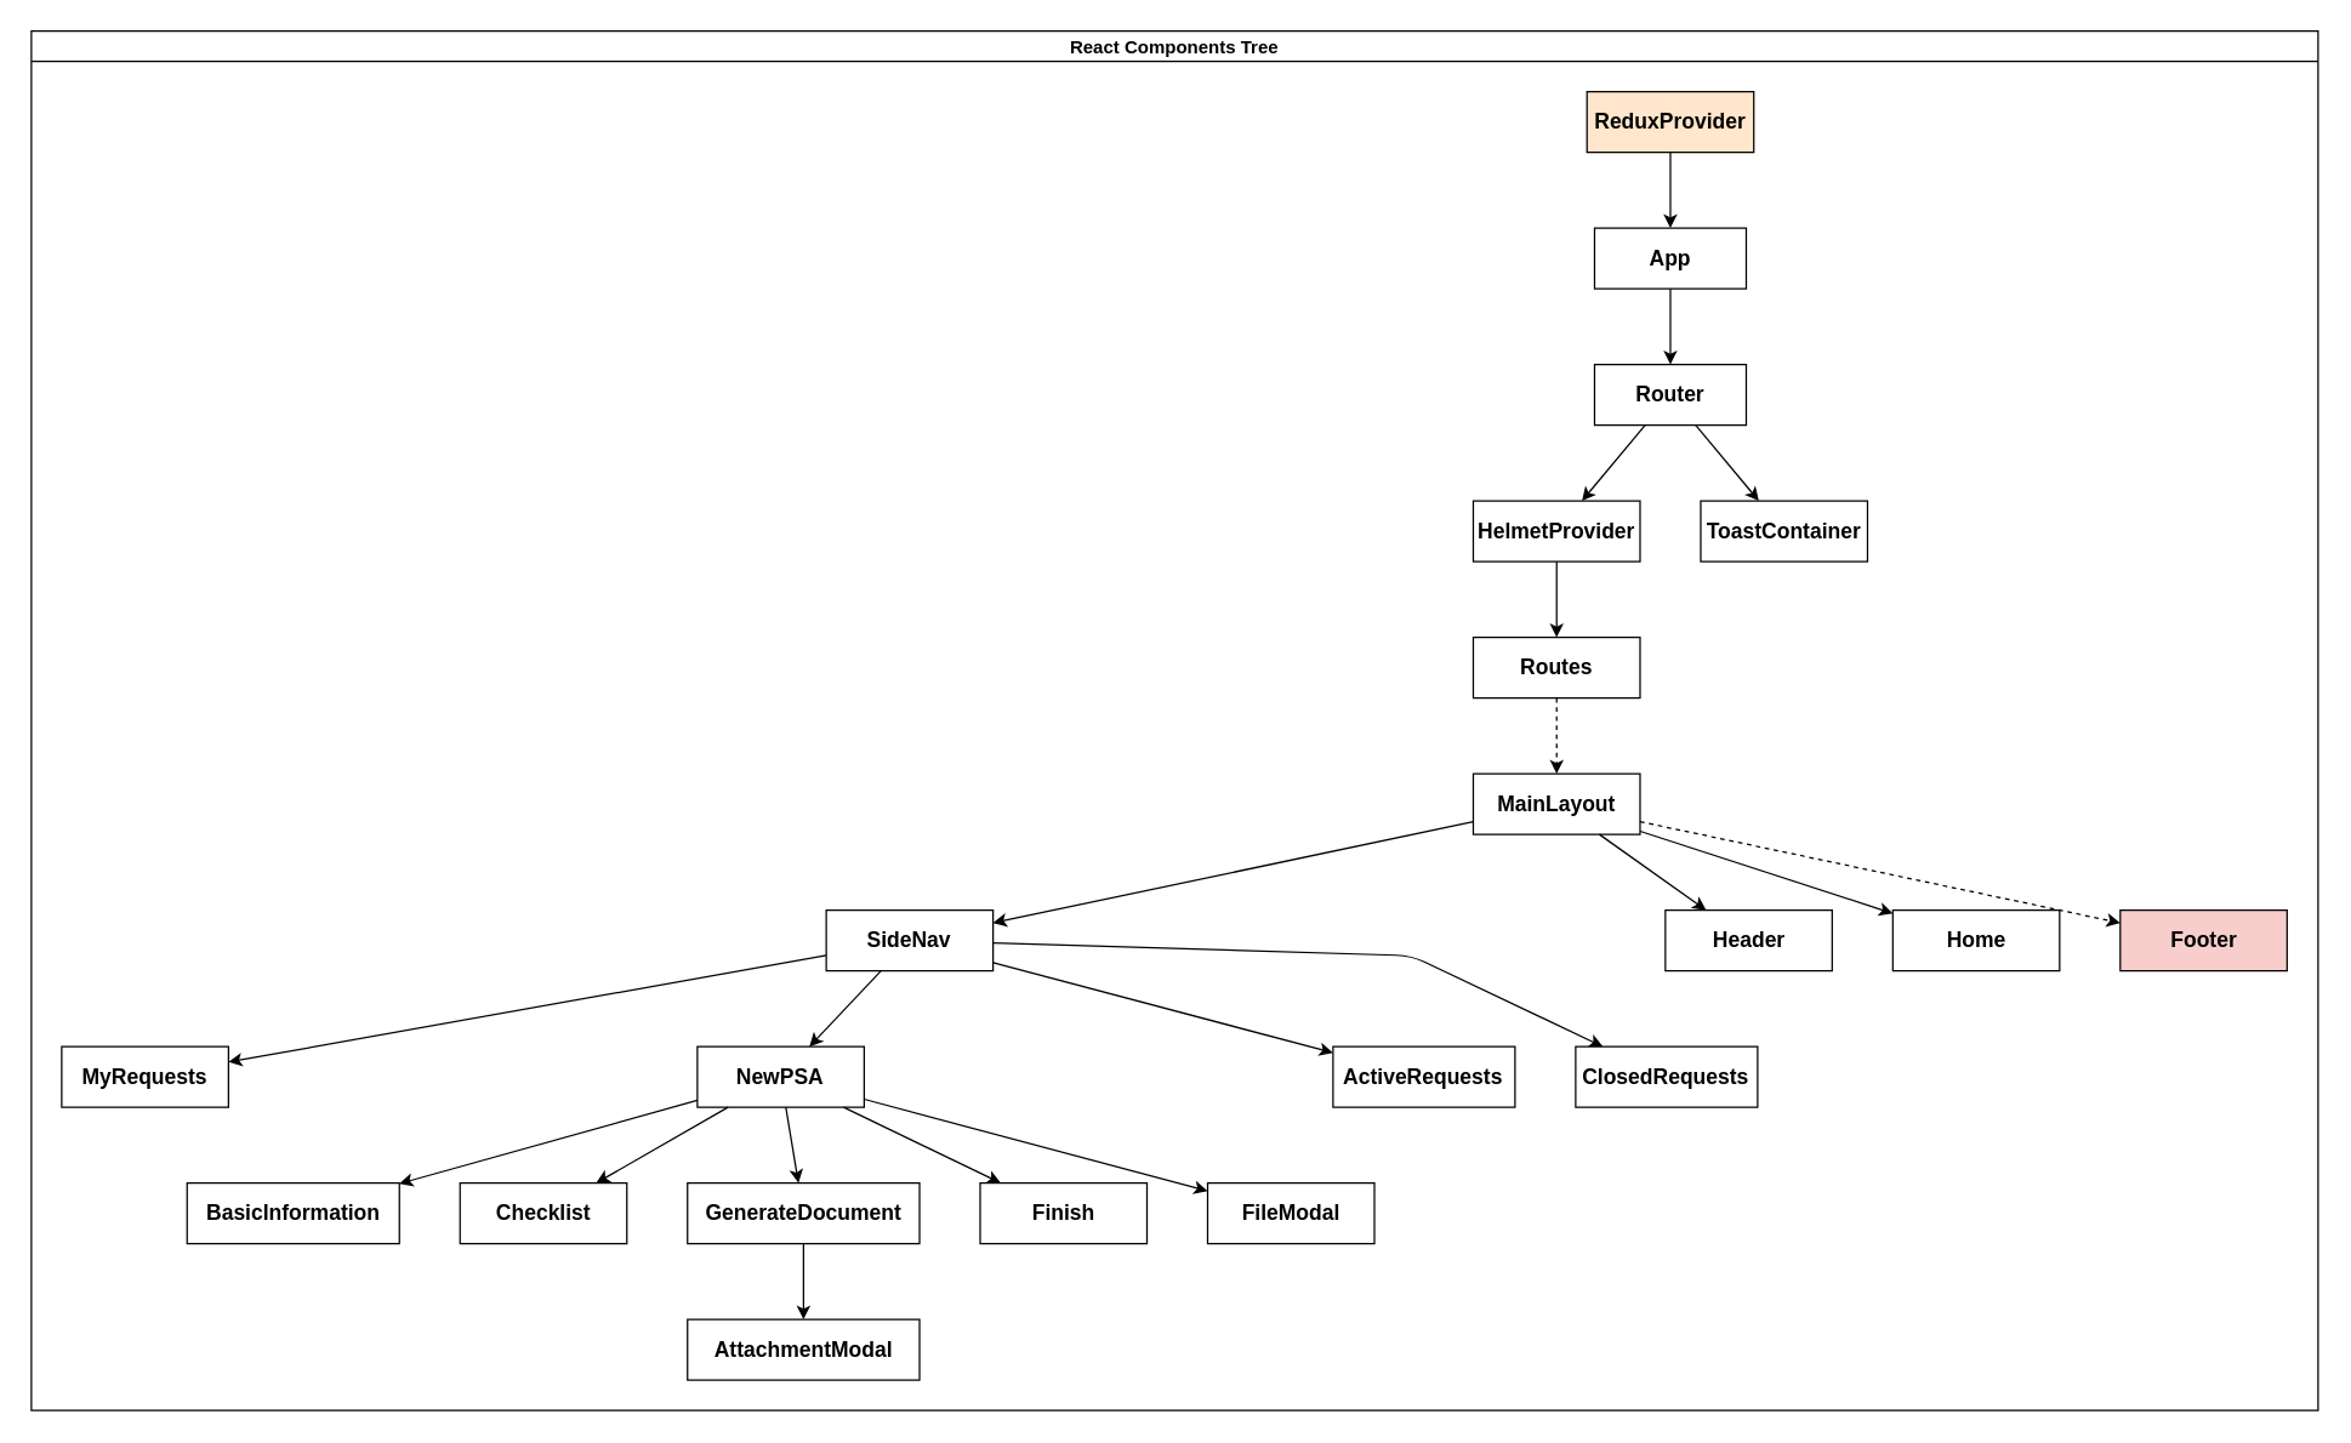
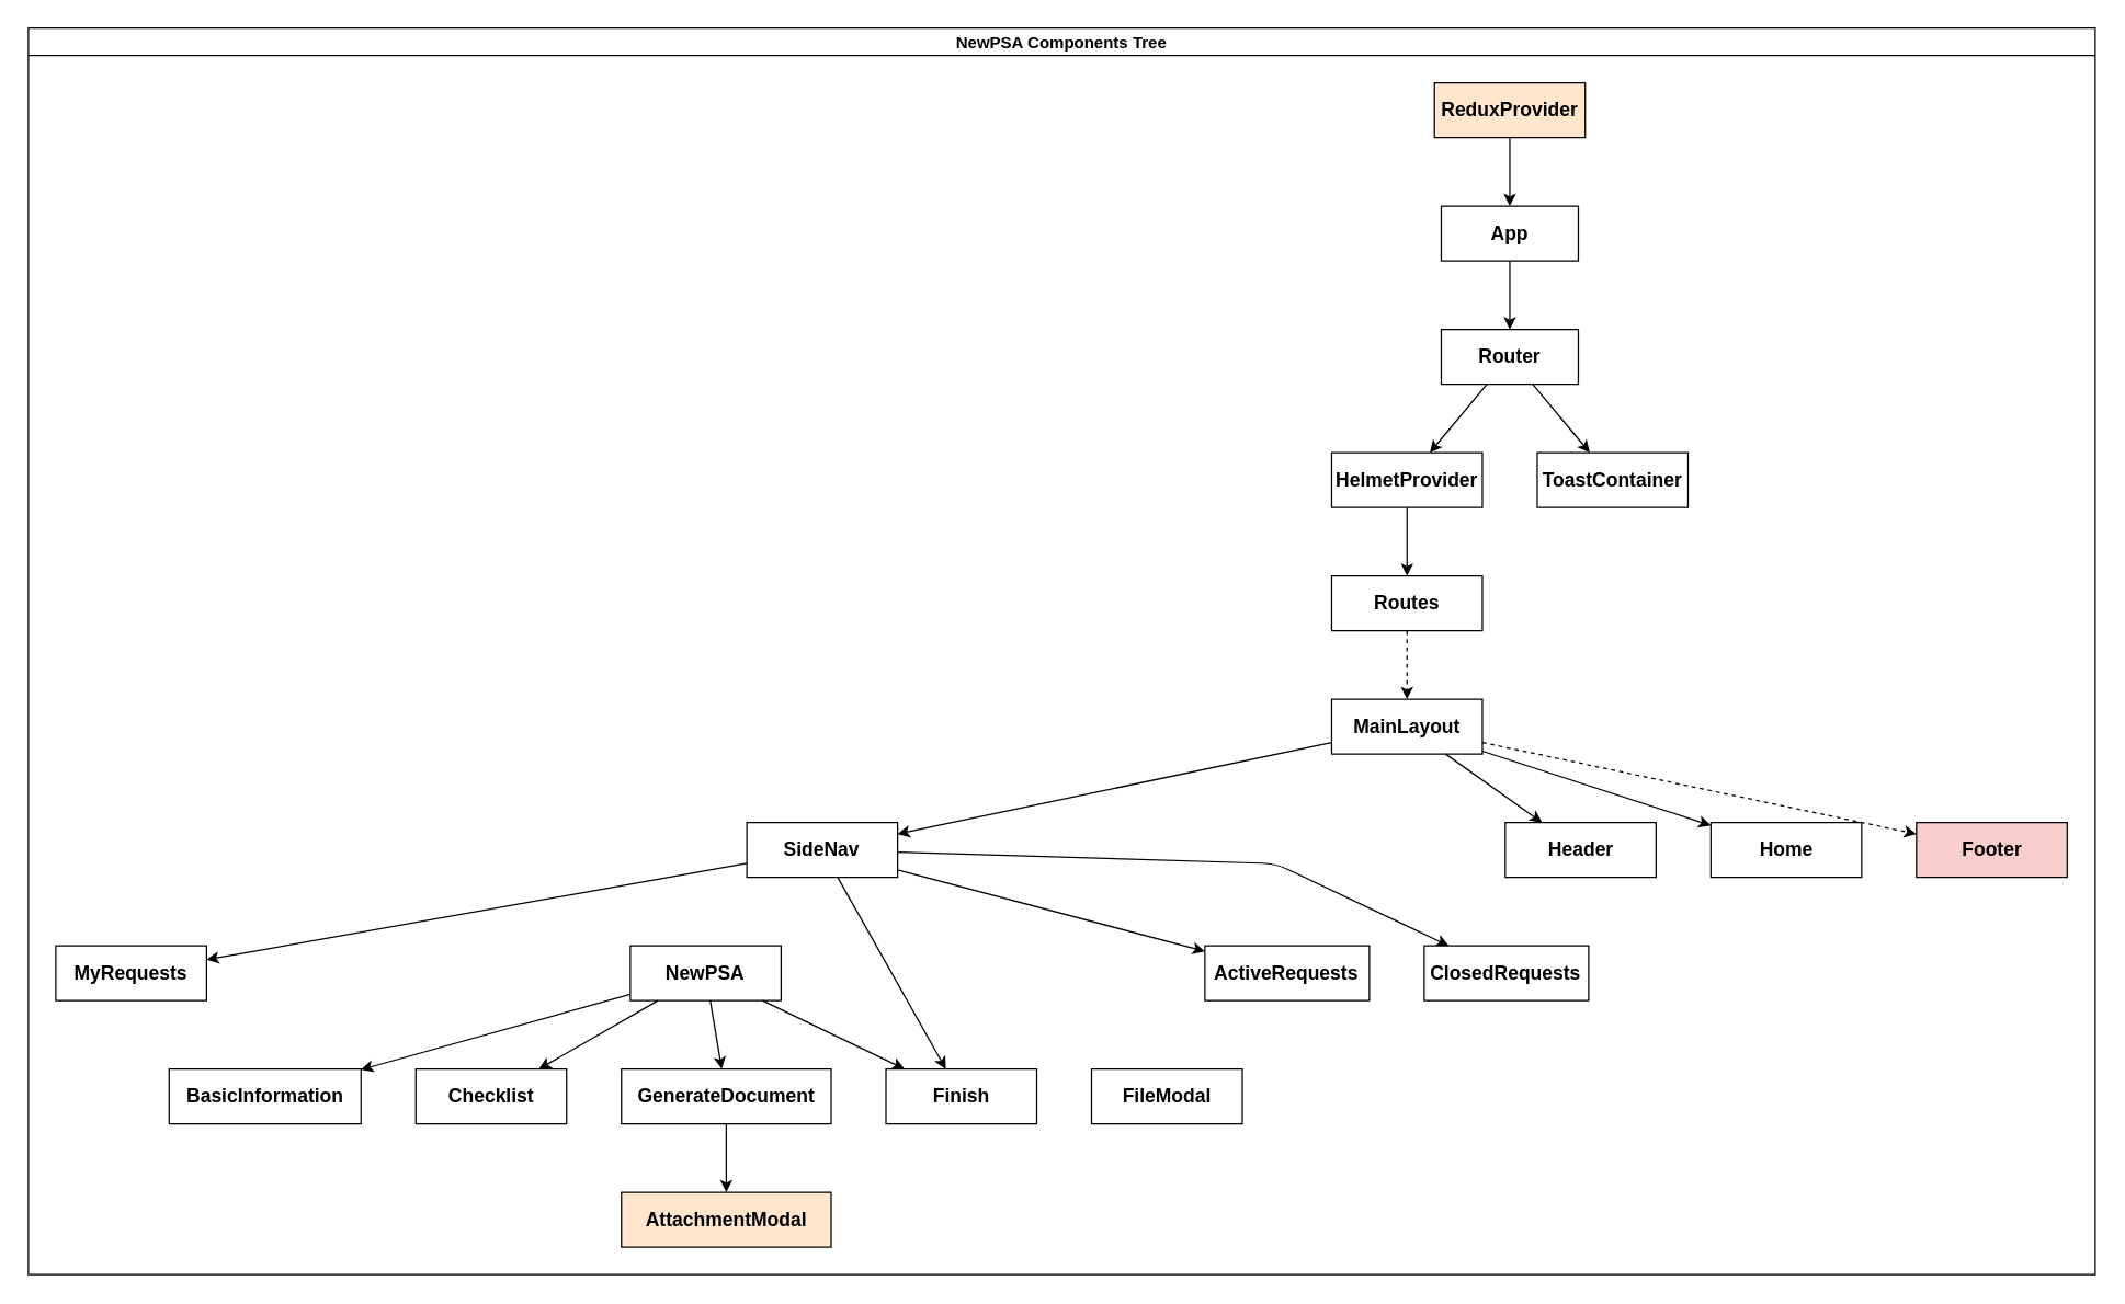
  <mxCell id="0" />
  <mxCell id="1" parent="0" />
- <mxCell id="2" value="React Components Tree" style="swimlane;startSize=20;horizontal=1;childLayout=treeLayout;horizontalTree=0;resizable=0;containerType=tree;" parent="1" vertex="1"><mxGeometry x="20" y="20" width="1508" height="910" as="geometry" /></mxCell>
+ <mxCell id="2" value="NewPSA Components Tree" style="swimlane;startSize=20;horizontal=1;childLayout=treeLayout;horizontalTree=0;resizable=0;containerType=tree;" parent="1" vertex="1"><mxGeometry x="20" y="20" width="1508" height="910" as="geometry" /></mxCell>
  <mxCell id="3" value="&lt;b&gt;&lt;font style=&quot;font-size: 14px&quot;&gt;ReduxProvider&lt;/font&gt;&lt;/b&gt;" style="whiteSpace=wrap;html=1;fillColor=#ffe6cc;" parent="2" vertex="1"><mxGeometry x="1025.88" y="40" width="110" height="40" as="geometry" /></mxCell>
  <mxCell id="4" value="" style="edgeStyle=none;html=1;" parent="2" source="3" target="5" edge="1"><mxGeometry relative="1" as="geometry" /></mxCell>
  <mxCell id="5" value="&lt;span style=&quot;font-size: 14px&quot;&gt;&lt;b&gt;App&lt;/b&gt;&lt;/span&gt;" style="whiteSpace=wrap;html=1;" parent="2" vertex="1"><mxGeometry x="1030.88" y="130" width="100" height="40" as="geometry" /></mxCell>
  <mxCell id="6" value="" style="edgeStyle=none;html=1;" parent="2" source="5" target="7" edge="1"><mxGeometry relative="1" as="geometry"><mxPoint x="-10456" y="640" as="sourcePoint" /></mxGeometry></mxCell>
  <mxCell id="7" value="&lt;span style=&quot;font-size: 14px&quot;&gt;&lt;b&gt;Router&lt;/b&gt;&lt;/span&gt;" style="whiteSpace=wrap;html=1;" parent="2" vertex="1"><mxGeometry x="1030.88" y="220" width="100" height="40" as="geometry" /></mxCell>
  <mxCell id="8" value="" style="edgeStyle=none;html=1;" parent="2" source="7" target="9" edge="1"><mxGeometry relative="1" as="geometry"><mxPoint x="-10386" y="640" as="sourcePoint" /></mxGeometry></mxCell>
  <mxCell id="9" value="&lt;span style=&quot;font-size: 14px&quot;&gt;&lt;b&gt;HelmetProvider&lt;/b&gt;&lt;/span&gt;" style="whiteSpace=wrap;html=1;" parent="2" vertex="1"><mxGeometry x="950.88" y="310" width="110" height="40" as="geometry" /></mxCell>
  <mxCell id="10" value="" style="edgeStyle=none;html=1;" parent="2" source="7" target="11" edge="1"><mxGeometry relative="1" as="geometry"><mxPoint x="-10309" y="730" as="sourcePoint" /></mxGeometry></mxCell>
  <mxCell id="11" value="&lt;span style=&quot;font-size: 14px&quot;&gt;&lt;b&gt;ToastContainer&lt;/b&gt;&lt;/span&gt;" style="whiteSpace=wrap;html=1;" parent="2" vertex="1"><mxGeometry x="1100.88" y="310" width="110" height="40" as="geometry" /></mxCell>
  <mxCell id="12" value="" style="edgeStyle=none;html=1;" parent="2" source="9" target="13" edge="1"><mxGeometry relative="1" as="geometry"><mxPoint x="-10245.667" y="730" as="sourcePoint" /></mxGeometry></mxCell>
  <mxCell id="13" value="&lt;span style=&quot;font-size: 14px&quot;&gt;&lt;b&gt;Routes&lt;br&gt;&lt;/b&gt;&lt;/span&gt;" style="whiteSpace=wrap;html=1;" parent="2" vertex="1"><mxGeometry x="950.88" y="400" width="110" height="40" as="geometry" /></mxCell>
  <mxCell id="14" value="" style="edgeStyle=none;html=1;dashed=1;" parent="2" source="13" target="15" edge="1"><mxGeometry relative="1" as="geometry"><mxPoint x="-10299" y="820" as="sourcePoint" /></mxGeometry></mxCell>
  <mxCell id="15" value="&lt;span style=&quot;font-size: 14px&quot;&gt;&lt;b&gt;MainLayout&lt;br&gt;&lt;/b&gt;&lt;/span&gt;" style="whiteSpace=wrap;html=1;" parent="2" vertex="1"><mxGeometry x="950.88" y="490" width="110" height="40" as="geometry" /></mxCell>
  <mxCell id="16" value="" style="edgeStyle=none;html=1;" parent="2" source="15" target="17" edge="1"><mxGeometry relative="1" as="geometry"><mxPoint x="-10299" y="910" as="sourcePoint" /></mxGeometry></mxCell>
  <mxCell id="17" value="&lt;span style=&quot;font-size: 14px&quot;&gt;&lt;b&gt;SideNav&lt;br&gt;&lt;/b&gt;&lt;/span&gt;" style="whiteSpace=wrap;html=1;" parent="2" vertex="1"><mxGeometry x="524.2" y="580" width="110" height="40" as="geometry" /></mxCell>
  <mxCell id="18" value="" style="edgeStyle=none;html=1;" parent="2" source="15" target="19" edge="1"><mxGeometry relative="1" as="geometry"><mxPoint x="-10299" y="1000" as="sourcePoint" /></mxGeometry></mxCell>
  <mxCell id="19" value="&lt;span style=&quot;font-size: 14px&quot;&gt;&lt;b&gt;Header&lt;br&gt;&lt;/b&gt;&lt;/span&gt;" style="whiteSpace=wrap;html=1;" parent="2" vertex="1"><mxGeometry x="1077.56" y="580" width="110" height="40" as="geometry" /></mxCell>
  <mxCell id="20" value="" style="edgeStyle=none;html=1;" parent="2" source="15" target="21" edge="1"><mxGeometry relative="1" as="geometry"><mxPoint x="-10149" y="910" as="sourcePoint" /></mxGeometry></mxCell>
  <mxCell id="21" value="&lt;span style=&quot;font-size: 14px&quot;&gt;&lt;b&gt;Home&lt;br&gt;&lt;/b&gt;&lt;/span&gt;" style="whiteSpace=wrap;html=1;" parent="2" vertex="1"><mxGeometry x="1227.56" y="580" width="110" height="40" as="geometry" /></mxCell>
  <mxCell id="22" value="" style="edgeStyle=none;html=1;dashed=1;" parent="2" source="15" target="23" edge="1"><mxGeometry relative="1" as="geometry"><mxPoint x="-5414.0" y="910" as="sourcePoint" /></mxGeometry></mxCell>
  <mxCell id="23" value="&lt;span style=&quot;font-size: 14px&quot;&gt;&lt;b&gt;Footer&lt;br&gt;&lt;/b&gt;&lt;/span&gt;" style="whiteSpace=wrap;html=1;fillColor=#f8cecc;" parent="2" vertex="1"><mxGeometry x="1377.56" y="580" width="110" height="40" as="geometry" /></mxCell>
  <mxCell id="24" value="" style="edgeStyle=none;html=1;" parent="2" source="17" target="25" edge="1"><mxGeometry relative="1" as="geometry"><mxPoint x="-5164.0" y="1000" as="sourcePoint" /></mxGeometry></mxCell>
  <mxCell id="25" value="&lt;span style=&quot;font-size: 14px&quot;&gt;&lt;b&gt;MyRequests&lt;br&gt;&lt;/b&gt;&lt;/span&gt;" style="whiteSpace=wrap;html=1;" parent="2" vertex="1"><mxGeometry x="20" y="670" width="110" height="40" as="geometry" /></mxCell>
- <mxCell id="26" value="" style="edgeStyle=none;html=1;" parent="2" source="17" target="27" edge="1"><mxGeometry relative="1" as="geometry"><mxPoint x="-5164.0" y="1000" as="sourcePoint" /></mxGeometry></mxCell>
+ <mxCell id="26" value="" style="edgeStyle=none;html=1;" parent="2" source="17" target="39" edge="1"><mxGeometry relative="1" as="geometry"><mxPoint x="-5164.0" y="1000" as="sourcePoint" /></mxGeometry></mxCell>
  <mxCell id="27" value="&lt;span style=&quot;font-size: 14px&quot;&gt;&lt;b&gt;NewPSA&lt;br&gt;&lt;/b&gt;&lt;/span&gt;" style="whiteSpace=wrap;html=1;" parent="2" vertex="1"><mxGeometry x="439.2" y="670" width="110" height="40" as="geometry" /></mxCell>
  <mxCell id="28" value="" style="edgeStyle=none;html=1;" parent="2" source="17" target="29" edge="1"><mxGeometry relative="1" as="geometry"><mxPoint x="-4467.333" y="1090" as="sourcePoint" /></mxGeometry></mxCell>
  <mxCell id="29" value="&lt;span style=&quot;font-size: 14px&quot;&gt;&lt;b&gt;ActiveRequests&lt;br&gt;&lt;/b&gt;&lt;/span&gt;" style="whiteSpace=wrap;html=1;" parent="2" vertex="1"><mxGeometry x="858.4" y="670" width="120" height="40" as="geometry" /></mxCell>
  <mxCell id="30" value="" style="edgeStyle=none;html=1;" parent="2" source="17" target="31" edge="1"><mxGeometry relative="1" as="geometry"><mxPoint x="-3970.667" y="1090" as="sourcePoint" /><Array as="points"><mxPoint x="910.0" y="610" /></Array></mxGeometry></mxCell>
  <mxCell id="31" value="&lt;span style=&quot;font-size: 14px&quot;&gt;&lt;b&gt;ClosedRequests&lt;br&gt;&lt;/b&gt;&lt;/span&gt;" style="whiteSpace=wrap;html=1;" parent="2" vertex="1"><mxGeometry x="1018.4" y="670" width="120" height="40" as="geometry" /></mxCell>
  <mxCell id="32" value="" style="edgeStyle=none;html=1;" edge="1" target="33" source="27" parent="2"><mxGeometry relative="1" as="geometry"><mxPoint x="-3441.889" y="1090" as="sourcePoint" /></mxGeometry></mxCell>
  <mxCell id="33" value="&lt;span style=&quot;font-size: 14px&quot;&gt;&lt;b&gt;BasicInformation&lt;br&gt;&lt;/b&gt;&lt;/span&gt;" style="whiteSpace=wrap;html=1;" vertex="1" parent="2"><mxGeometry x="102.7" y="760" width="140" height="40" as="geometry" /></mxCell>
  <mxCell id="34" value="" style="edgeStyle=none;html=1;" edge="1" target="35" source="27" parent="2"><mxGeometry relative="1" as="geometry"><mxPoint x="-3447.329" y="1090" as="sourcePoint" /></mxGeometry></mxCell>
  <mxCell id="35" value="&lt;span style=&quot;font-size: 14px&quot;&gt;&lt;b&gt;Checklist&lt;br&gt;&lt;/b&gt;&lt;/span&gt;" style="whiteSpace=wrap;html=1;" vertex="1" parent="2"><mxGeometry x="282.7" y="760" width="110" height="40" as="geometry" /></mxCell>
  <mxCell id="36" value="" style="edgeStyle=none;html=1;" edge="1" target="37" source="27" parent="2"><mxGeometry relative="1" as="geometry"><mxPoint x="-2740.889" y="1090" as="sourcePoint" /></mxGeometry></mxCell>
  <mxCell id="37" value="&lt;span style=&quot;font-size: 14px&quot;&gt;&lt;b&gt;GenerateDocument&lt;br&gt;&lt;/b&gt;&lt;/span&gt;" style="whiteSpace=wrap;html=1;" vertex="1" parent="2"><mxGeometry x="432.7" y="760" width="153" height="40" as="geometry" /></mxCell>
  <mxCell id="38" value="" style="edgeStyle=none;html=1;" edge="1" target="39" source="27" parent="2"><mxGeometry relative="1" as="geometry"><mxPoint x="-1112.489" y="1090" as="sourcePoint" /></mxGeometry></mxCell>
  <mxCell id="39" value="&lt;span style=&quot;font-size: 14px&quot;&gt;&lt;b&gt;Finish&lt;br&gt;&lt;/b&gt;&lt;/span&gt;" style="whiteSpace=wrap;html=1;" vertex="1" parent="2"><mxGeometry x="625.7" y="760" width="110" height="40" as="geometry" /></mxCell>
- <mxCell id="40" value="" style="edgeStyle=none;html=1;" edge="1" target="41" source="27" parent="2"><mxGeometry relative="1" as="geometry"><mxPoint x="-211.569" y="1090" as="sourcePoint" /></mxGeometry></mxCell>
  <mxCell id="41" value="&lt;span style=&quot;font-size: 14px&quot;&gt;&lt;b&gt;FileModal&lt;br&gt;&lt;/b&gt;&lt;/span&gt;" style="whiteSpace=wrap;html=1;" vertex="1" parent="2"><mxGeometry x="775.7" y="760" width="110" height="40" as="geometry" /></mxCell>
  <mxCell id="42" value="" style="edgeStyle=none;html=1;" edge="1" target="43" source="37" parent="2"><mxGeometry relative="1" as="geometry"><mxPoint x="707.533" y="1180" as="sourcePoint" /></mxGeometry></mxCell>
- <mxCell id="43" value="&lt;span style=&quot;font-size: 14px&quot;&gt;&lt;b&gt;AttachmentModal&lt;br&gt;&lt;/b&gt;&lt;/span&gt;" style="whiteSpace=wrap;html=1;" vertex="1" parent="2"><mxGeometry x="432.7" y="850" width="153" height="40" as="geometry" /></mxCell>
+ <mxCell id="43" value="&lt;span style=&quot;font-size: 14px&quot;&gt;&lt;b&gt;AttachmentModal&lt;br&gt;&lt;/b&gt;&lt;/span&gt;" style="whiteSpace=wrap;html=1;fillColor=#ffe6cc;" vertex="1" parent="2"><mxGeometry x="432.7" y="850" width="153" height="40" as="geometry" /></mxCell>
